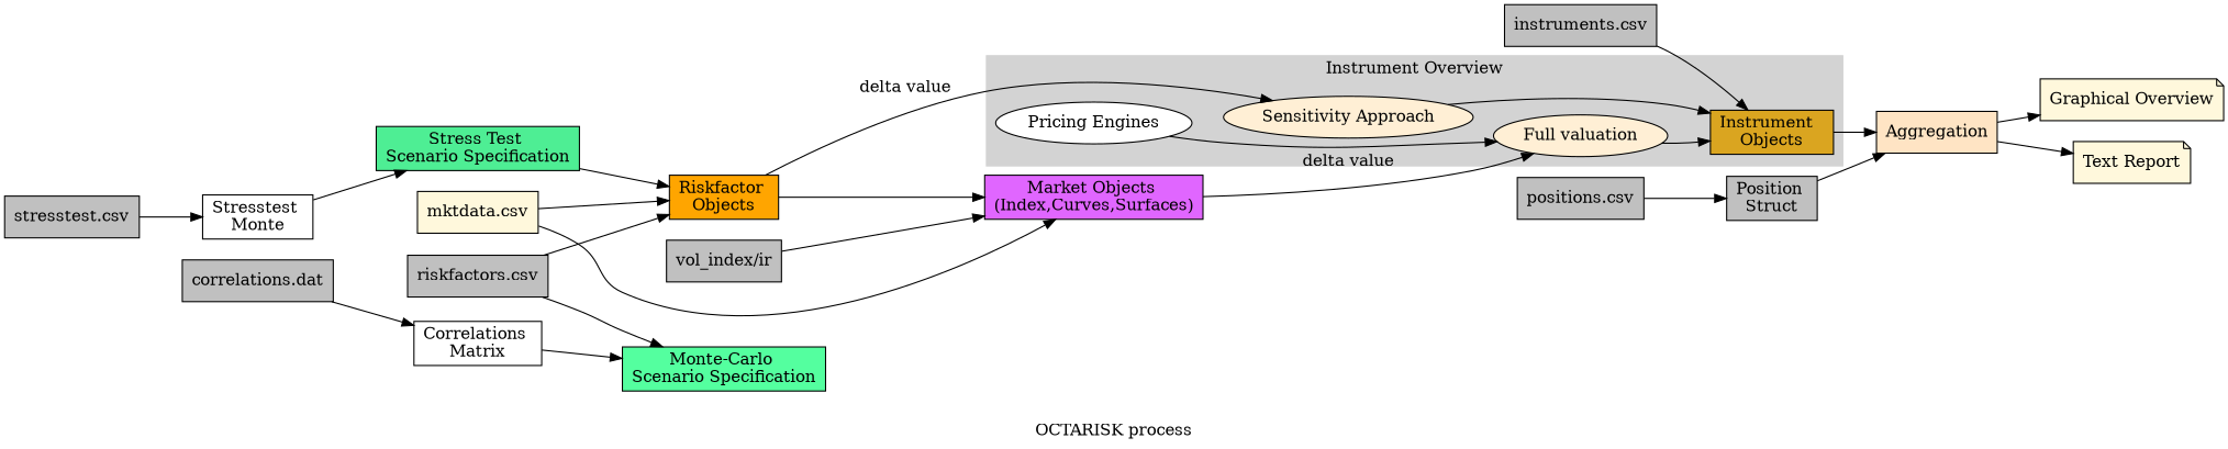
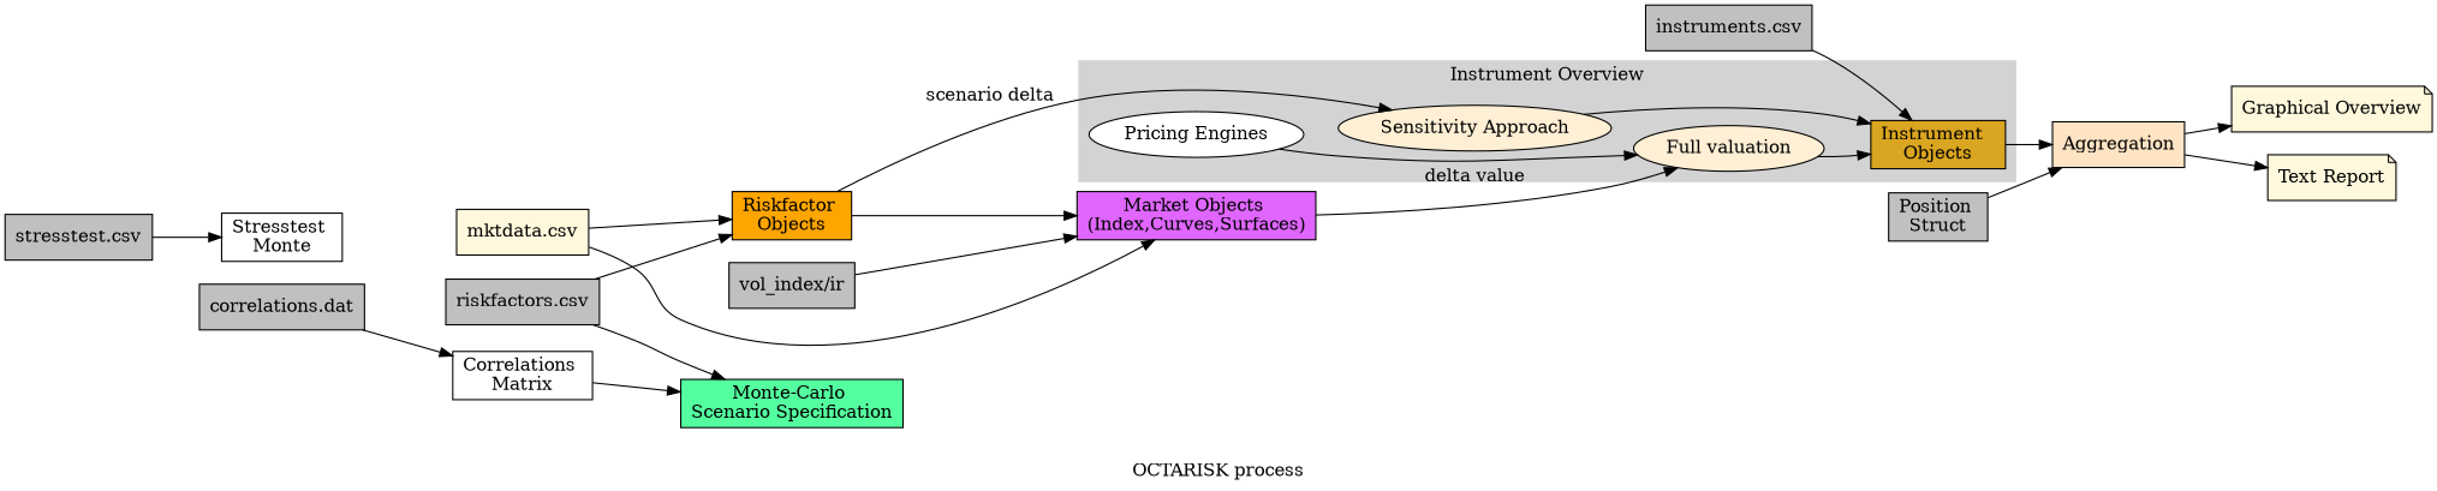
  digraph {
    label="OCTARISK process"
    rankdir=LR
    node [color=black fillcolor=grey shape=rectangle style=filled]
    edge [weight=0.2]
    n1 [fillcolor=goldenrod label="Instrument  \nObjects"]
    n2 [fillcolor=papayawhip label="Sensitivity Approach" shape=""]
    n3 [fillcolor=papayawhip label="Full valuation" shape=""]
    n4 [fillcolor=white label="Pricing Engines" shape=ellipse]
    n5 [fillcolor=bisque label=Aggregation]
    n6 [label="riskfactors.csv"]
    n7 [fillcolor=orange label="Riskfactor \nObjects"]
    n8 [fillcolor=seagreen1 label="Monte-Carlo \nScenario Specification"]
    n9 [fillcolor=mediumorchid1 label="Market Objects \n(Index,Curves,Surfaces)"]
    n10 [label="stresstest.csv"]
    n11 [fillcolor=white label="Stresstest \nMonte"]
-   n12 [fillcolor=seagreen2 label="Stress Test \nScenario Specification"]
-   n13 [label="positions.csv"]
    n14 [label="Position \nStruct"]
    n15 [fillcolor=cornsilk label="Graphical Overview" shape=note]
    n16 [fillcolor=cornsilk label="Text Report" shape=note]
    n17 [fillcolor=cornsilk label="mktdata.csv"]
    n18 [label="correlations.dat"]
    n19 [fillcolor=white label="Correlations \nMatrix"]
    n20 [label="instruments.csv"]
    n21 [label="vol_index/ir"]
    subgraph cluster_1 {
      color=lightgrey
      label="Instrument Overview"
      style=filled
      n1
      n2
      n3
      n4
    }
    n1 -> n5 [weight=1]
    n2 -> n1
    n3 -> n1
    n4 -> n3
    n5 -> n15
    n5 -> n16
    n6 -> n7
    n6 -> n8
-   n7 -> n2 [label="delta value"]
+   n7 -> n2 [label="scenario delta"]
    n7 -> n9 [weight=1]
    n9 -> n3 [label="delta value" weight=1]
    n10 -> n11
-   n11 -> n12
-   n12 -> n7 [weight=1]
-   n13 -> n14
    n14 -> n5
    n17 -> n7 [weight=1]
    n17 -> n9
    n18 -> n19
    n19 -> n8
    n20 -> n1
    n21 -> n9
  }
